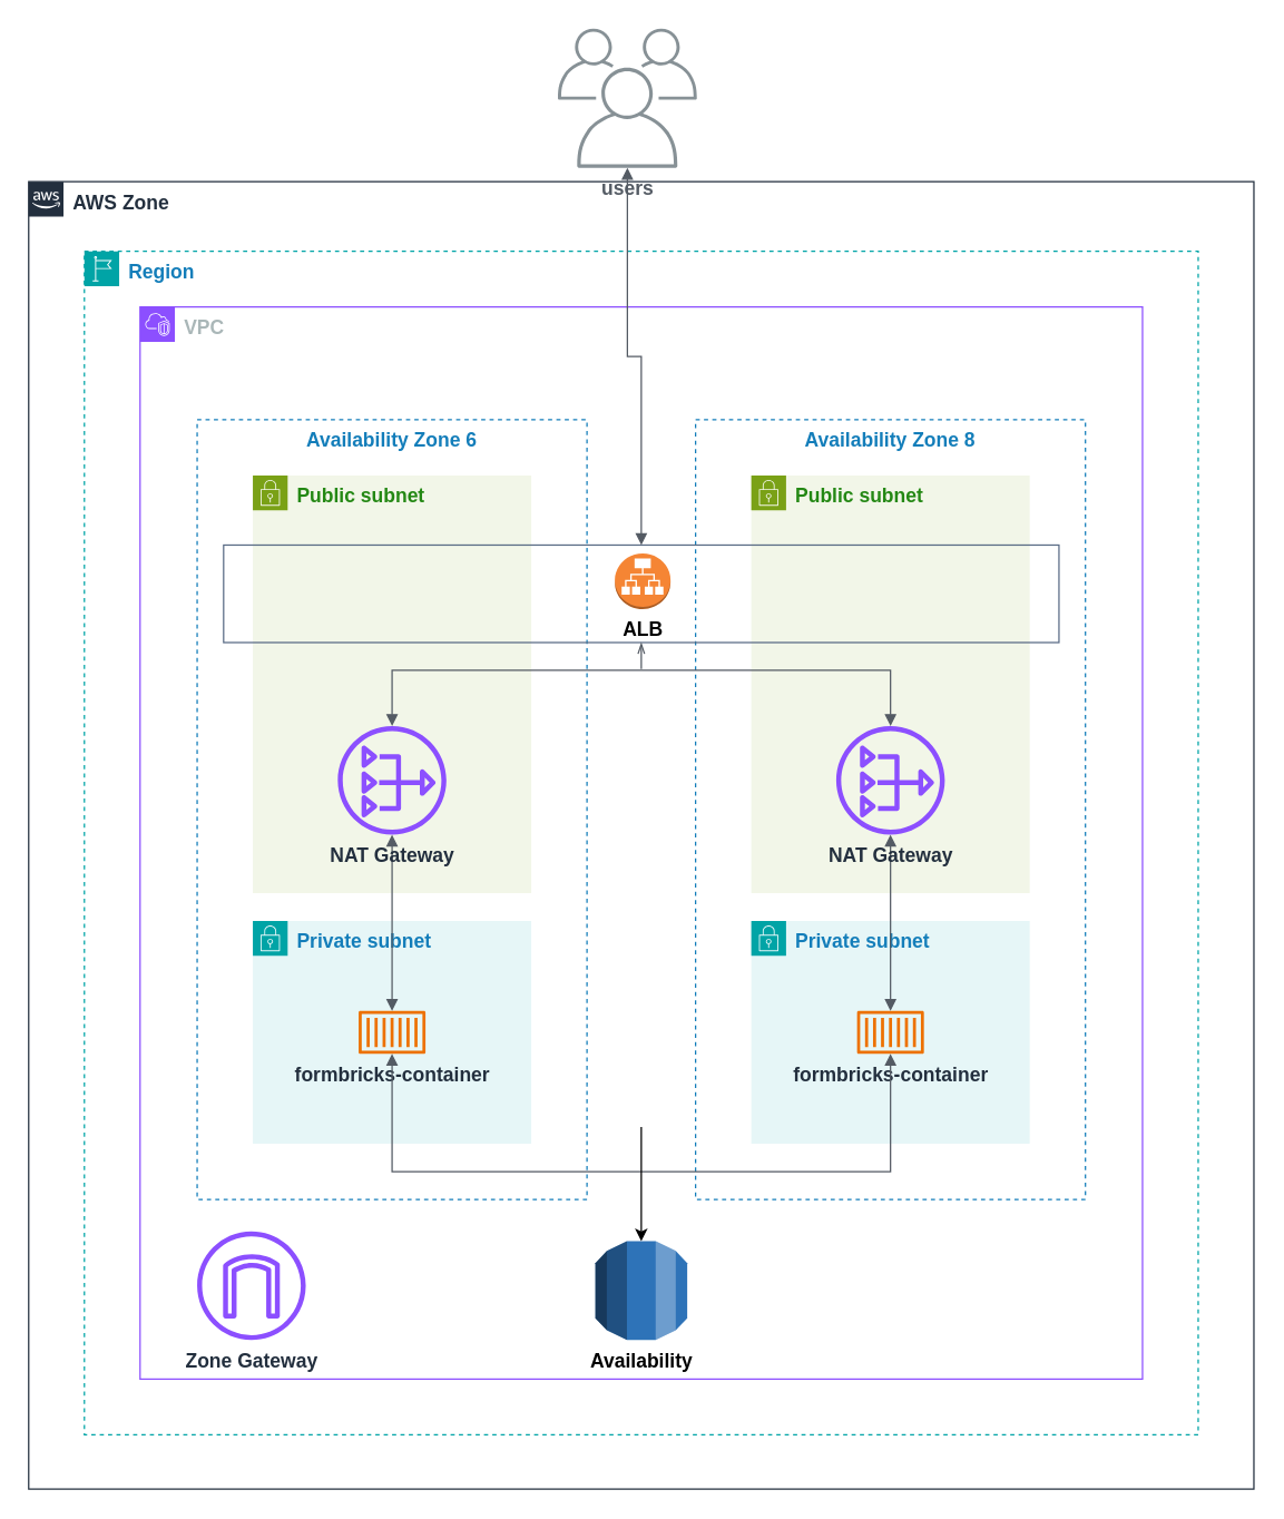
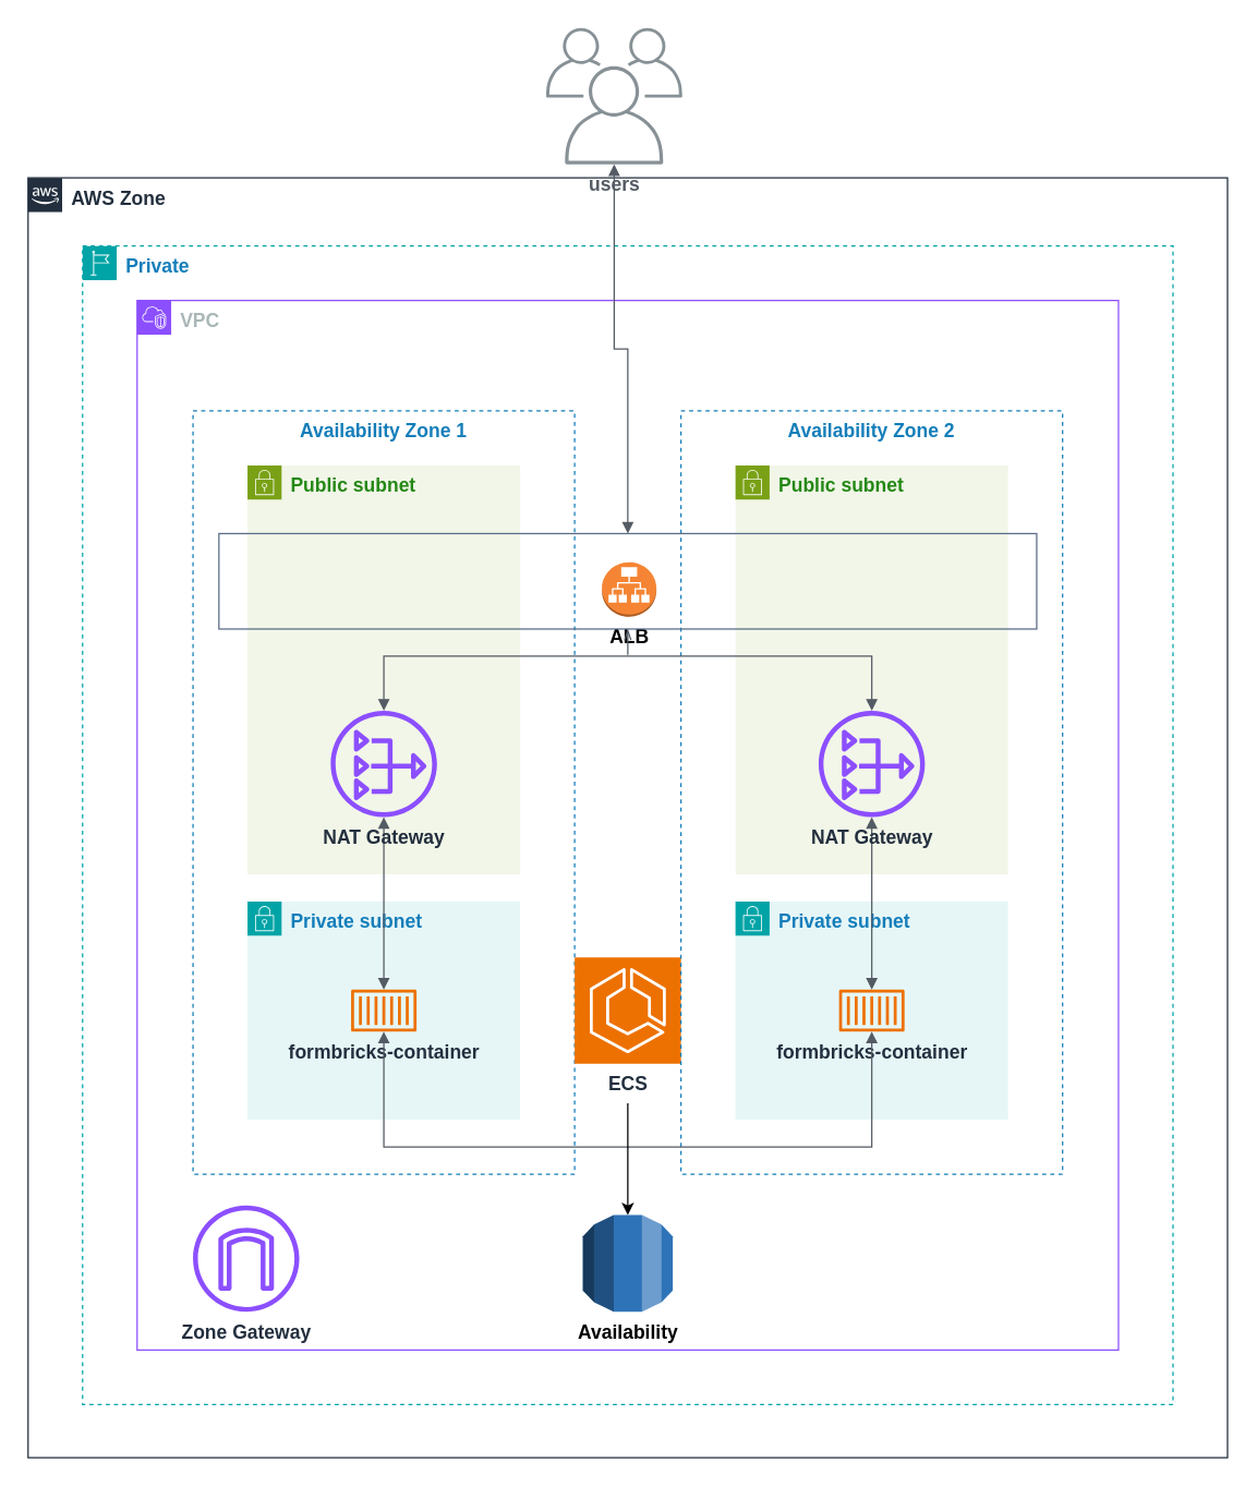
  <mxCell id="0" />
  <mxCell id="1" parent="0" />
  <mxCell id="2" value="AWS Zone" style="points=[[0,0],[0.25,0],[0.5,0],[0.75,0],[1,0],[1,0.25],[1,0.5],[1,0.75],[1,1],[0.75,1],[0.5,1],[0.25,1],[0,1],[0,0.75],[0,0.5],[0,0.25]];outlineConnect=0;gradientColor=none;html=1;whiteSpace=wrap;fontSize=14;fontStyle=1;shape=mxgraph.aws4.group;grIcon=mxgraph.aws4.group_aws_cloud_alt;strokeColor=#232F3E;fillColor=none;verticalAlign=top;align=left;spacingLeft=30;fontColor=#232F3E;dashed=0;labelBackgroundColor=none;container=1;pointerEvents=0;collapsible=0;recursiveResize=0;" parent="1" vertex="1"><mxGeometry x="20" y="130" width="880" height="939" as="geometry" /></mxCell>
- <mxCell id="3" value="Region" style="points=[[0,0],[0.25,0],[0.5,0],[0.75,0],[1,0],[1,0.25],[1,0.5],[1,0.75],[1,1],[0.75,1],[0.5,1],[0.25,1],[0,1],[0,0.75],[0,0.5],[0,0.25]];outlineConnect=0;gradientColor=none;html=1;whiteSpace=wrap;fontSize=14;fontStyle=1;container=1;pointerEvents=0;collapsible=0;recursiveResize=0;shape=mxgraph.aws4.group;grIcon=mxgraph.aws4.group_region;strokeColor=#00A4A6;fillColor=none;verticalAlign=top;align=left;spacingLeft=30;fontColor=#147EBA;dashed=1;" vertex="1" parent="2"><mxGeometry x="40" y="50" width="800" height="850" as="geometry" /></mxCell>
+ <mxCell id="3" value="Private" style="points=[[0,0],[0.25,0],[0.5,0],[0.75,0],[1,0],[1,0.25],[1,0.5],[1,0.75],[1,1],[0.75,1],[0.5,1],[0.25,1],[0,1],[0,0.75],[0,0.5],[0,0.25]];outlineConnect=0;gradientColor=none;html=1;whiteSpace=wrap;fontSize=14;fontStyle=1;container=1;pointerEvents=0;collapsible=0;recursiveResize=0;shape=mxgraph.aws4.group;grIcon=mxgraph.aws4.group_region;strokeColor=#00A4A6;fillColor=none;verticalAlign=top;align=left;spacingLeft=30;fontColor=#147EBA;dashed=1;" vertex="1" parent="2"><mxGeometry x="40" y="50" width="800" height="850" as="geometry" /></mxCell>
  <mxCell id="4" value="VPC" style="points=[[0,0],[0.25,0],[0.5,0],[0.75,0],[1,0],[1,0.25],[1,0.5],[1,0.75],[1,1],[0.75,1],[0.5,1],[0.25,1],[0,1],[0,0.75],[0,0.5],[0,0.25]];outlineConnect=0;gradientColor=none;html=1;whiteSpace=wrap;fontSize=14;fontStyle=1;container=1;pointerEvents=0;collapsible=0;recursiveResize=0;shape=mxgraph.aws4.group;grIcon=mxgraph.aws4.group_vpc2;strokeColor=#8C4FFF;fillColor=none;verticalAlign=top;align=left;spacingLeft=30;fontColor=#AAB7B8;dashed=0;" vertex="1" parent="3"><mxGeometry x="40" y="40" width="720" height="770" as="geometry" /></mxCell>
  <mxCell id="5" value="" style="group;fontSize=14;fontStyle=1" vertex="1" connectable="0" parent="4"><mxGeometry x="41" y="1" width="638" height="640" as="geometry" /></mxCell>
- <mxCell id="6" value="Availability Zone 6" style="fillColor=none;strokeColor=#147EBA;dashed=1;verticalAlign=top;fontStyle=1;fontColor=#147EBA;whiteSpace=wrap;html=1;fontSize=14;" vertex="1" parent="5"><mxGeometry y="80" width="280" height="560" as="geometry" /></mxCell>
+ <mxCell id="6" value="Availability Zone 1" style="fillColor=none;strokeColor=#147EBA;dashed=1;verticalAlign=top;fontStyle=1;fontColor=#147EBA;whiteSpace=wrap;html=1;fontSize=14;" vertex="1" parent="5"><mxGeometry y="80" width="280" height="560" as="geometry" /></mxCell>
  <mxCell id="7" value="Public subnet" style="points=[[0,0],[0.25,0],[0.5,0],[0.75,0],[1,0],[1,0.25],[1,0.5],[1,0.75],[1,1],[0.75,1],[0.5,1],[0.25,1],[0,1],[0,0.75],[0,0.5],[0,0.25]];outlineConnect=0;gradientColor=none;html=1;whiteSpace=wrap;fontSize=14;fontStyle=1;container=1;pointerEvents=0;collapsible=0;recursiveResize=0;shape=mxgraph.aws4.group;grIcon=mxgraph.aws4.group_security_group;grStroke=0;strokeColor=#7AA116;fillColor=#F2F6E8;verticalAlign=top;align=left;spacingLeft=30;fontColor=#248814;dashed=0;" vertex="1" parent="5"><mxGeometry x="40" y="120" width="200" height="300" as="geometry" /></mxCell>
  <mxCell id="8" value="Private subnet" style="points=[[0,0],[0.25,0],[0.5,0],[0.75,0],[1,0],[1,0.25],[1,0.5],[1,0.75],[1,1],[0.75,1],[0.5,1],[0.25,1],[0,1],[0,0.75],[0,0.5],[0,0.25]];outlineConnect=0;gradientColor=none;html=1;whiteSpace=wrap;fontSize=14;fontStyle=1;container=1;pointerEvents=0;collapsible=0;recursiveResize=0;shape=mxgraph.aws4.group;grIcon=mxgraph.aws4.group_security_group;grStroke=0;strokeColor=#00A4A6;fillColor=#E6F6F7;verticalAlign=top;align=left;spacingLeft=30;fontColor=#147EBA;dashed=0;" vertex="1" parent="5"><mxGeometry x="40" y="440" width="200" height="160" as="geometry" /></mxCell>
  <mxCell id="9" value="formbricks-container" style="sketch=0;outlineConnect=0;fontColor=#232F3E;gradientColor=none;fillColor=#ED7100;strokeColor=none;dashed=0;verticalLabelPosition=bottom;verticalAlign=top;align=center;html=1;fontSize=14;fontStyle=1;aspect=fixed;pointerEvents=1;shape=mxgraph.aws4.container_1;" vertex="1" parent="8"><mxGeometry x="76" y="64.5" width="48" height="31" as="geometry" /></mxCell>
- <mxCell id="11" value="Availability Zone 8" style="fillColor=none;strokeColor=#147EBA;dashed=1;verticalAlign=top;fontStyle=1;fontColor=#147EBA;whiteSpace=wrap;html=1;fontSize=14;" vertex="1" parent="5"><mxGeometry x="358" y="80" width="280" height="560" as="geometry" /></mxCell>
+ <mxCell id="10" value="ECS" style="sketch=0;points=[[0,0,0],[0.25,0,0],[0.5,0,0],[0.75,0,0],[1,0,0],[0,1,0],[0.25,1,0],[0.5,1,0],[0.75,1,0],[1,1,0],[0,0.25,0],[0,0.5,0],[0,0.75,0],[1,0.25,0],[1,0.5,0],[1,0.75,0]];outlineConnect=0;fontColor=#232F3E;fillColor=#ED7100;strokeColor=#ffffff;dashed=0;verticalLabelPosition=bottom;verticalAlign=top;align=center;html=1;fontSize=14;fontStyle=1;aspect=fixed;shape=mxgraph.aws4.resourceIcon;resIcon=mxgraph.aws4.ecs;" vertex="1" parent="5"><mxGeometry x="280" y="481" width="78" height="78" as="geometry" /></mxCell>
+ <mxCell id="11" value="Availability Zone 2" style="fillColor=none;strokeColor=#147EBA;dashed=1;verticalAlign=top;fontStyle=1;fontColor=#147EBA;whiteSpace=wrap;html=1;fontSize=14;" vertex="1" parent="5"><mxGeometry x="358" y="80" width="280" height="560" as="geometry" /></mxCell>
  <mxCell id="12" value="Public subnet" style="points=[[0,0],[0.25,0],[0.5,0],[0.75,0],[1,0],[1,0.25],[1,0.5],[1,0.75],[1,1],[0.75,1],[0.5,1],[0.25,1],[0,1],[0,0.75],[0,0.5],[0,0.25]];outlineConnect=0;gradientColor=none;html=1;whiteSpace=wrap;fontSize=14;fontStyle=1;container=1;pointerEvents=0;collapsible=0;recursiveResize=0;shape=mxgraph.aws4.group;grIcon=mxgraph.aws4.group_security_group;grStroke=0;strokeColor=#7AA116;fillColor=#F2F6E8;verticalAlign=top;align=left;spacingLeft=30;fontColor=#248814;dashed=0;" vertex="1" parent="5"><mxGeometry x="398" y="120" width="200" height="300" as="geometry" /></mxCell>
  <mxCell id="13" value="Private subnet" style="points=[[0,0],[0.25,0],[0.5,0],[0.75,0],[1,0],[1,0.25],[1,0.5],[1,0.75],[1,1],[0.75,1],[0.5,1],[0.25,1],[0,1],[0,0.75],[0,0.5],[0,0.25]];outlineConnect=0;gradientColor=none;html=1;whiteSpace=wrap;fontSize=14;fontStyle=1;container=1;pointerEvents=0;collapsible=0;recursiveResize=0;shape=mxgraph.aws4.group;grIcon=mxgraph.aws4.group_security_group;grStroke=0;strokeColor=#00A4A6;fillColor=#E6F6F7;verticalAlign=top;align=left;spacingLeft=30;fontColor=#147EBA;dashed=0;" vertex="1" parent="5"><mxGeometry x="398" y="440" width="200" height="160" as="geometry" /></mxCell>
  <mxCell id="14" value="formbricks-container" style="sketch=0;outlineConnect=0;fontColor=#232F3E;gradientColor=none;fillColor=#ED7100;strokeColor=none;dashed=0;verticalLabelPosition=bottom;verticalAlign=top;align=center;html=1;fontSize=14;fontStyle=1;aspect=fixed;pointerEvents=1;shape=mxgraph.aws4.container_1;" vertex="1" parent="13"><mxGeometry x="76" y="64.5" width="48" height="31" as="geometry" /></mxCell>
- <mxCell id="15" value="ALB" style="outlineConnect=0;dashed=0;verticalLabelPosition=bottom;verticalAlign=top;align=center;html=1;shape=mxgraph.aws3.application_load_balancer;fillColor=#F58534;gradientColor=none;fontSize=14;fontStyle=1" vertex="1" parent="5"><mxGeometry x="300" y="176" width="40" height="40" as="geometry" /></mxCell>
+ <mxCell id="15" value="ALB" style="outlineConnect=0;dashed=0;verticalLabelPosition=bottom;verticalAlign=top;align=center;html=1;shape=mxgraph.aws3.application_load_balancer;fillColor=#F58534;gradientColor=none;fontSize=14;fontStyle=1" vertex="1" parent="5"><mxGeometry x="300" y="191" width="40" height="40" as="geometry" /></mxCell>
  <mxCell id="16" value="" style="fillColor=none;strokeColor=#5A6C86;verticalAlign=top;fontStyle=1;fontColor=#5A6C86;whiteSpace=wrap;html=1;fontSize=14;" vertex="1" parent="5"><mxGeometry x="19" y="170" width="600" height="70" as="geometry" /></mxCell>
  <mxCell id="17" value="" style="edgeStyle=orthogonalEdgeStyle;html=1;endArrow=block;elbow=vertical;startArrow=block;startFill=1;endFill=1;strokeColor=#545B64;rounded=0;fontSize=14;fontStyle=1" edge="1" parent="5" source="21" target="9"><mxGeometry width="100" relative="1" as="geometry"><mxPoint x="379" y="270" as="sourcePoint" /><mxPoint x="479" y="270" as="targetPoint" /></mxGeometry></mxCell>
  <mxCell id="18" value="" style="edgeStyle=orthogonalEdgeStyle;html=1;endArrow=block;elbow=vertical;startArrow=block;startFill=1;endFill=1;strokeColor=#545B64;rounded=0;fontSize=14;fontStyle=1" edge="1" parent="5" source="14" target="22"><mxGeometry width="100" relative="1" as="geometry"><mxPoint x="379" y="270" as="sourcePoint" /><mxPoint x="479" y="270" as="targetPoint" /></mxGeometry></mxCell>
  <mxCell id="19" value="" style="edgeStyle=orthogonalEdgeStyle;html=1;endArrow=block;elbow=vertical;startArrow=block;startFill=1;endFill=1;strokeColor=#545B64;rounded=0;fontSize=14;fontStyle=1" edge="1" parent="5" source="21" target="22"><mxGeometry width="100" relative="1" as="geometry"><mxPoint x="379" y="270" as="sourcePoint" /><mxPoint x="479" y="270" as="targetPoint" /><Array as="points"><mxPoint x="140" y="260" /><mxPoint x="498" y="260" /></Array></mxGeometry></mxCell>
  <mxCell id="20" value="" style="edgeStyle=orthogonalEdgeStyle;html=1;endArrow=block;elbow=vertical;startArrow=block;startFill=1;endFill=1;strokeColor=#545B64;rounded=0;fontSize=14;fontStyle=1" edge="1" parent="5" source="9" target="14"><mxGeometry width="100" relative="1" as="geometry"><mxPoint x="119" y="410" as="sourcePoint" /><mxPoint x="219" y="410" as="targetPoint" /><Array as="points"><mxPoint x="140" y="620" /><mxPoint x="498" y="620" /></Array></mxGeometry></mxCell>
  <mxCell id="21" value="NAT Gateway&lt;div style=&quot;font-size: 14px;&quot;&gt;&lt;br style=&quot;font-size: 14px;&quot;&gt;&lt;/div&gt;" style="sketch=0;outlineConnect=0;fontColor=#232F3E;gradientColor=none;fillColor=#8C4FFF;strokeColor=none;dashed=0;verticalLabelPosition=bottom;verticalAlign=top;align=center;html=1;fontSize=14;fontStyle=1;aspect=fixed;pointerEvents=1;shape=mxgraph.aws4.nat_gateway;" vertex="1" parent="5"><mxGeometry x="101" y="300" width="78" height="78" as="geometry" /></mxCell>
  <mxCell id="22" value="NAT Gateway" style="sketch=0;outlineConnect=0;fontColor=#232F3E;gradientColor=none;fillColor=#8C4FFF;strokeColor=none;dashed=0;verticalLabelPosition=bottom;verticalAlign=top;align=center;html=1;fontSize=14;fontStyle=1;aspect=fixed;pointerEvents=1;shape=mxgraph.aws4.nat_gateway;" vertex="1" parent="5"><mxGeometry x="459" y="300" width="78" height="78" as="geometry" /></mxCell>
  <mxCell id="23" value="Zone Gateway" style="sketch=0;outlineConnect=0;fontColor=#232F3E;gradientColor=none;fillColor=#8C4FFF;strokeColor=none;dashed=0;verticalLabelPosition=bottom;verticalAlign=top;align=center;html=1;fontSize=14;fontStyle=1;aspect=fixed;pointerEvents=1;shape=mxgraph.aws4.internet_gateway;" vertex="1" parent="4"><mxGeometry x="41" y="664" width="78" height="78" as="geometry" /></mxCell>
  <mxCell id="24" value="Availability" style="outlineConnect=0;dashed=0;verticalLabelPosition=bottom;verticalAlign=top;align=center;html=1;shape=mxgraph.aws3.rds;fillColor=#2E73B8;gradientColor=none;fontSize=14;fontStyle=1" vertex="1" parent="4"><mxGeometry x="327" y="671" width="66" height="71" as="geometry" /></mxCell>
  <mxCell id="25" value="users" style="sketch=0;outlineConnect=0;gradientColor=none;fontColor=#545B64;strokeColor=none;fillColor=#879196;dashed=0;verticalLabelPosition=bottom;verticalAlign=top;align=center;html=1;fontSize=14;fontStyle=1;aspect=fixed;shape=mxgraph.aws4.illustration_users;pointerEvents=1" vertex="1" parent="1"><mxGeometry x="400" y="20" width="100" height="100" as="geometry" /></mxCell>
  <mxCell id="26" value="" style="edgeStyle=orthogonalEdgeStyle;html=1;endArrow=block;elbow=vertical;startArrow=block;startFill=1;endFill=1;strokeColor=#545B64;rounded=0;entryX=0.5;entryY=0;entryDx=0;entryDy=0;fontSize=14;fontStyle=1" edge="1" parent="1" source="25" target="16"><mxGeometry width="100" relative="1" as="geometry"><mxPoint x="510" y="229" as="sourcePoint" /><mxPoint x="610" y="229" as="targetPoint" /></mxGeometry></mxCell>
  <mxCell id="27" value="" style="endArrow=classic;html=1;rounded=0;entryX=0.5;entryY=0;entryDx=0;entryDy=0;entryPerimeter=0;fontSize=14;fontStyle=1" edge="1" parent="1" target="24"><mxGeometry width="50" height="50" relative="1" as="geometry"><mxPoint x="460" y="809" as="sourcePoint" /><mxPoint x="340" y="579" as="targetPoint" /></mxGeometry></mxCell>
  <mxCell id="28" value="" style="edgeStyle=orthogonalEdgeStyle;html=1;endArrow=openThin;elbow=vertical;startArrow=none;endFill=0;strokeColor=#545B64;rounded=0;entryX=0.5;entryY=1;entryDx=0;entryDy=0;" edge="1" parent="1" target="16"><mxGeometry width="100" relative="1" as="geometry"><mxPoint x="460" y="480" as="sourcePoint" /><mxPoint x="630" y="510" as="targetPoint" /><Array as="points"><mxPoint x="460" y="473" /><mxPoint x="460" y="473" /></Array></mxGeometry></mxCell>
